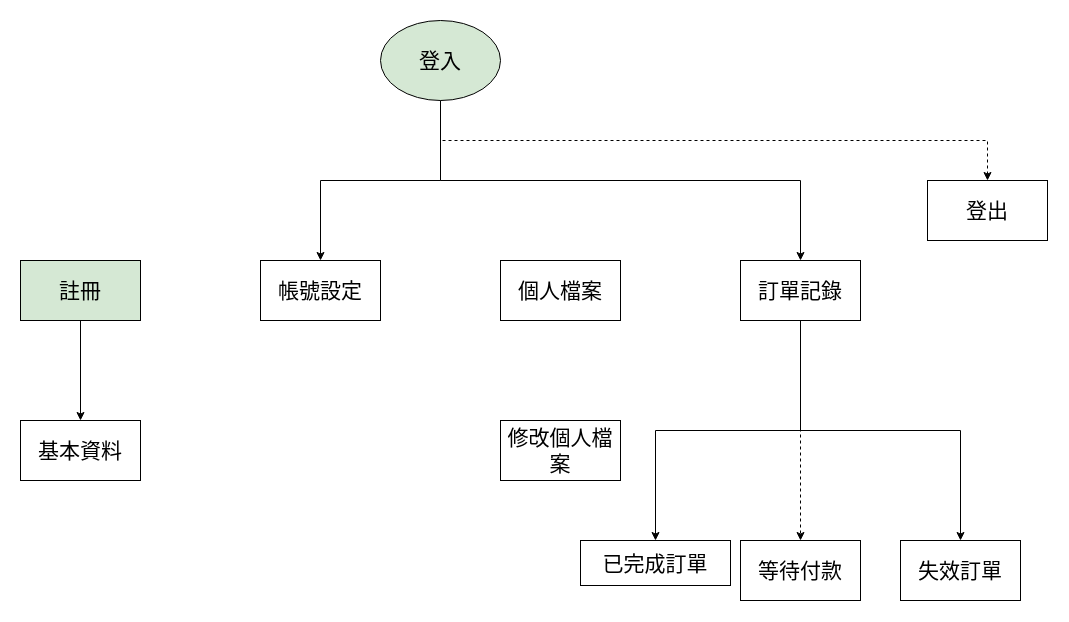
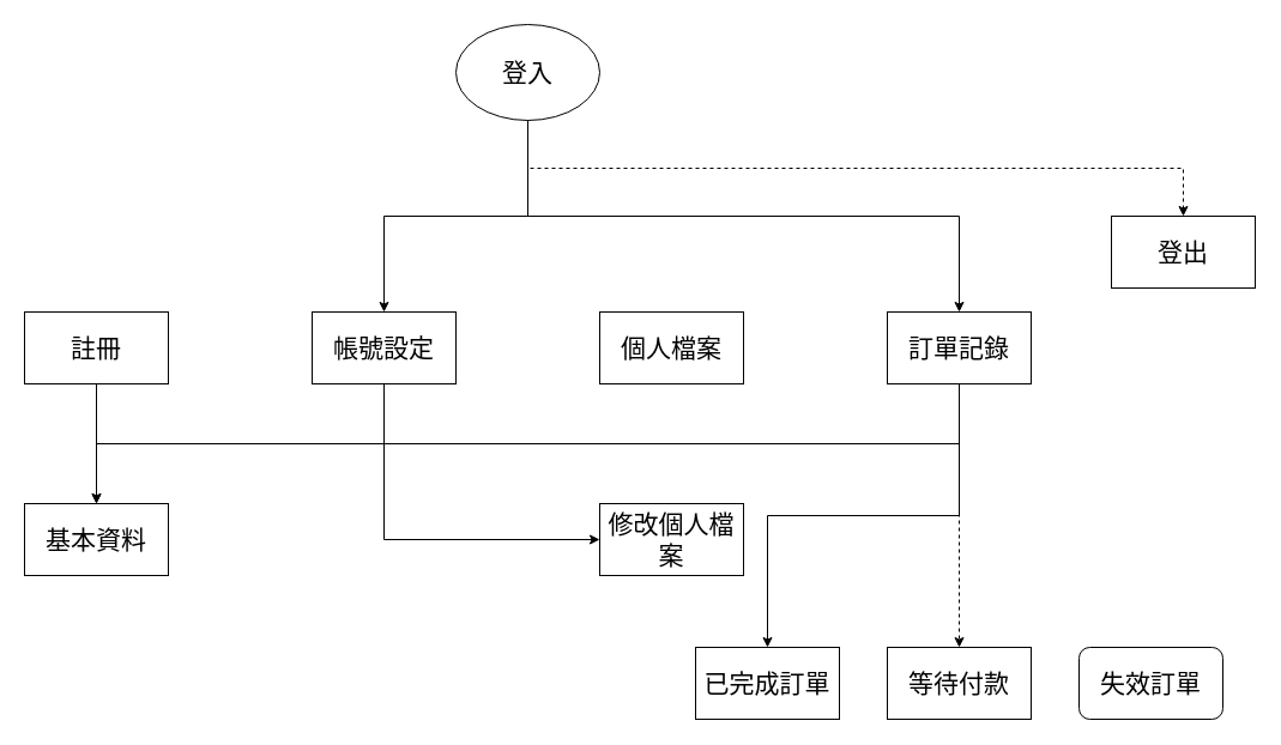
  <mxCell id="0" />
  <mxCell id="1" parent="0" />
  <mxCell id="2" style="edgeStyle=orthogonalEdgeStyle;rounded=0;orthogonalLoop=1;jettySize=auto;html=1;exitX=0.5;exitY=1;exitDx=0;exitDy=0;entryX=0.5;entryY=0;entryDx=0;entryDy=0;fontSize=21;" edge="1" parent="1" source="5" target="9"><mxGeometry relative="1" as="geometry" /></mxCell>
  <mxCell id="3" style="edgeStyle=orthogonalEdgeStyle;rounded=0;orthogonalLoop=1;jettySize=auto;html=1;exitX=0.5;exitY=1;exitDx=0;exitDy=0;entryX=0.5;entryY=0;entryDx=0;entryDy=0;fontSize=21;" edge="1" parent="1" source="5" target="14"><mxGeometry relative="1" as="geometry" /></mxCell>
  <mxCell id="4" style="edgeStyle=orthogonalEdgeStyle;rounded=0;orthogonalLoop=1;jettySize=auto;html=1;exitX=0.5;exitY=1;exitDx=0;exitDy=0;entryX=0.5;entryY=0;entryDx=0;entryDy=0;fontSize=21;dashed=1;" edge="1" parent="1" source="5" target="15"><mxGeometry relative="1" as="geometry" /></mxCell>
- <mxCell id="5" value="&lt;font style=&quot;font-size: 21px&quot;&gt;登入&lt;/font&gt;" style="ellipse;whiteSpace=wrap;html=1;fillColor=#d5e8d4;" vertex="1" parent="1"><mxGeometry x="380" width="120" height="80" as="geometry" y="20" /></mxCell>
+ <mxCell id="5" value="&lt;font style=&quot;font-size: 21px&quot;&gt;登入&lt;/font&gt;" style="ellipse;whiteSpace=wrap;html=1;" vertex="1" parent="1"><mxGeometry x="380" width="120" height="80" as="geometry" y="20" /></mxCell>
  <mxCell id="6" style="edgeStyle=orthogonalEdgeStyle;rounded=0;orthogonalLoop=1;jettySize=auto;html=1;exitX=0.5;exitY=1;exitDx=0;exitDy=0;entryX=0.5;entryY=0;entryDx=0;entryDy=0;fontSize=21;" edge="1" parent="1" source="7" target="16"><mxGeometry relative="1" as="geometry" /></mxCell>
- <mxCell id="7" value="註冊" style="rounded=0;whiteSpace=wrap;html=1;fontSize=21;fillColor=#d5e8d4;" vertex="1" parent="1"><mxGeometry x="20" y="260" width="120" height="60" as="geometry" /></mxCell>
+ <mxCell id="7" value="註冊" style="rounded=0;whiteSpace=wrap;html=1;fontSize=21;fillColor=#FFFFFF;" vertex="1" parent="1"><mxGeometry x="20" y="260" width="120" height="60" as="geometry" /></mxCell>
+ <mxCell id="8" style="edgeStyle=orthogonalEdgeStyle;rounded=0;orthogonalLoop=1;jettySize=auto;html=1;exitX=0.5;exitY=1;exitDx=0;exitDy=0;entryX=0;entryY=0.5;entryDx=0;entryDy=0;fontSize=21;" edge="1" parent="1" source="9" target="17"><mxGeometry relative="1" as="geometry" /></mxCell>
  <mxCell id="9" value="帳號設定" style="rounded=0;whiteSpace=wrap;html=1;fontSize=21;fillColor=#FFFFFF;" vertex="1" parent="1"><mxGeometry x="260" y="260" width="120" height="60" as="geometry" /></mxCell>
  <mxCell id="10" value="個人檔案" style="rounded=0;whiteSpace=wrap;html=1;fontSize=21;fillColor=#FFFFFF;" vertex="1" parent="1"><mxGeometry x="500" y="260" width="120" height="60" as="geometry" /></mxCell>
  <mxCell id="11" style="edgeStyle=orthogonalEdgeStyle;rounded=0;orthogonalLoop=1;jettySize=auto;html=1;exitX=0.5;exitY=1;exitDx=0;exitDy=0;entryX=0.5;entryY=0;entryDx=0;entryDy=0;fontSize=21;" edge="1" parent="1" source="14" target="18"><mxGeometry relative="1" as="geometry" /></mxCell>
  <mxCell id="12" style="edgeStyle=orthogonalEdgeStyle;rounded=0;orthogonalLoop=1;jettySize=auto;html=1;exitX=0.5;exitY=1;exitDx=0;exitDy=0;entryX=0.5;entryY=0;entryDx=0;entryDy=0;fontSize=21;dashed=1;" edge="1" parent="1" source="14" target="19"><mxGeometry relative="1" as="geometry" /></mxCell>
- <mxCell id="13" style="edgeStyle=orthogonalEdgeStyle;rounded=0;orthogonalLoop=1;jettySize=auto;html=1;exitX=0.5;exitY=1;exitDx=0;exitDy=0;fontSize=21;" edge="1" parent="1" source="14" target="20"><mxGeometry relative="1" as="geometry" /></mxCell>
+ <mxCell id="13" style="edgeStyle=orthogonalEdgeStyle;rounded=0;orthogonalLoop=1;jettySize=auto;html=1;exitX=0.5;exitY=1;exitDx=0;exitDy=0;fontSize=21;" edge="1" parent="1" source="14" target="16"><mxGeometry relative="1" as="geometry" /></mxCell>
  <mxCell id="14" value="訂單記錄" style="rounded=0;whiteSpace=wrap;html=1;fontSize=21;fillColor=#FFFFFF;" vertex="1" parent="1"><mxGeometry x="740" y="260" width="120" height="60" as="geometry" /></mxCell>
  <mxCell id="15" value="登出" style="rounded=0;whiteSpace=wrap;html=1;fontSize=21;fillColor=#FFFFFF;" vertex="1" parent="1"><mxGeometry x="927" y="180" width="120" height="60" as="geometry" /></mxCell>
  <mxCell id="16" value="基本資料" style="rounded=0;whiteSpace=wrap;html=1;fontSize=21;fillColor=#FFFFFF;" vertex="1" parent="1"><mxGeometry x="20" y="420" width="120" height="60" as="geometry" /></mxCell>
  <mxCell id="17" value="修改個人檔案" style="rounded=0;whiteSpace=wrap;html=1;fontSize=21;fillColor=#FFFFFF;" vertex="1" parent="1"><mxGeometry x="500" y="420" width="120" height="60" as="geometry" /></mxCell>
- <mxCell id="18" value="已完成訂單" style="rounded=0;whiteSpace=wrap;html=1;fontSize=21;fillColor=#FFFFFF;" vertex="1" parent="1"><mxGeometry x="580" y="540" width="150" height="45" as="geometry" /></mxCell>
+ <mxCell id="18" value="已完成訂單" style="rounded=0;whiteSpace=wrap;html=1;fontSize=21;fillColor=#FFFFFF;" vertex="1" parent="1"><mxGeometry x="580" y="540" width="120" height="60" as="geometry" /></mxCell>
  <mxCell id="19" value="等待付款" style="rounded=0;whiteSpace=wrap;html=1;fontSize=21;fillColor=#FFFFFF;" vertex="1" parent="1"><mxGeometry x="740" y="540" width="120" height="60" as="geometry" /></mxCell>
- <mxCell id="20" value="失效訂單" style="rounded=0;whiteSpace=wrap;html=1;fontSize=21;fillColor=#FFFFFF;" vertex="1" parent="1"><mxGeometry x="900" y="540" width="120" height="60" as="geometry" /></mxCell>
+ <mxCell id="20" value="失效訂單" style="whiteSpace=wrap;html=1;fontSize=21;fillColor=#FFFFFF;rounded=1;" vertex="1" parent="1"><mxGeometry x="900" y="540" width="120" height="60" as="geometry" /></mxCell>
